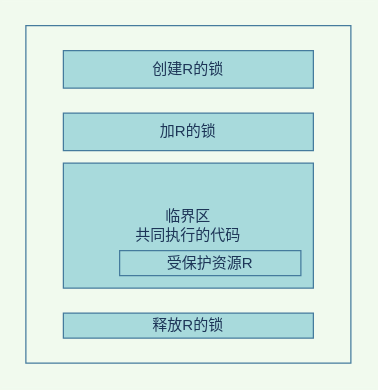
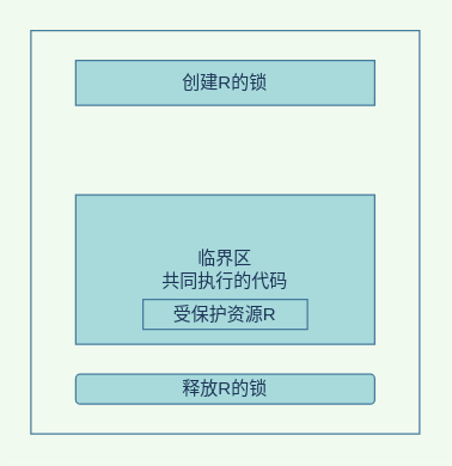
  <mxCell id="0" />
  <mxCell id="1" parent="0" />
  <mxCell id="2" value="" style="rounded=0;whiteSpace=wrap;html=1;sketch=0;fontColor=#1D3557;strokeColor=#457B9D;fillColor=none;" parent="1" vertex="1"><mxGeometry x="20" y="20" width="260" height="270" as="geometry" /></mxCell>
  <mxCell id="3" value="临界区&lt;br&gt;共同执行的代码" style="rounded=0;whiteSpace=wrap;html=1;sketch=0;fontColor=#1D3557;strokeColor=#457B9D;fillColor=#A8DADC;" parent="1" vertex="1"><mxGeometry x="50" y="130" width="200" height="100" as="geometry" /></mxCell>
- <mxCell id="4" value="加R的锁" style="rounded=0;whiteSpace=wrap;html=1;sketch=0;fontColor=#1D3557;strokeColor=#457B9D;fillColor=#A8DADC;" parent="1" vertex="1"><mxGeometry x="50" y="90" width="200" height="30" as="geometry" /></mxCell>
- <mxCell id="5" value="释放R的锁" style="rounded=0;whiteSpace=wrap;html=1;sketch=0;fontColor=#1D3557;strokeColor=#457B9D;fillColor=#A8DADC;" parent="1" vertex="1"><mxGeometry x="50" y="250" width="200" height="20" as="geometry" /></mxCell>
+ <mxCell id="5" value="释放R的锁" style="whiteSpace=wrap;html=1;sketch=0;fontColor=#1D3557;strokeColor=#457B9D;fillColor=#A8DADC;rounded=1;" parent="1" vertex="1"><mxGeometry x="50" y="250" width="200" height="20" as="geometry" /></mxCell>
  <mxCell id="6" value="创建R的锁" style="rounded=0;whiteSpace=wrap;html=1;sketch=0;fontColor=#1D3557;strokeColor=#457B9D;fillColor=#A8DADC;" vertex="1" parent="1"><mxGeometry x="50" y="40" width="200" height="30" as="geometry" /></mxCell>
- <mxCell id="7" value="受保护资源R" style="rounded=0;whiteSpace=wrap;html=1;sketch=0;fontColor=#1D3557;strokeColor=#457B9D;fillColor=#A8DADC;" vertex="1" parent="1"><mxGeometry x="95" y="200" width="145" height="20" as="geometry" /></mxCell>
+ <mxCell id="7" value="受保护资源R" style="rounded=0;whiteSpace=wrap;html=1;sketch=0;fontColor=#1D3557;strokeColor=#457B9D;fillColor=#A8DADC;" vertex="1" parent="1"><mxGeometry x="95" y="200" width="110" height="20" as="geometry" /></mxCell>
